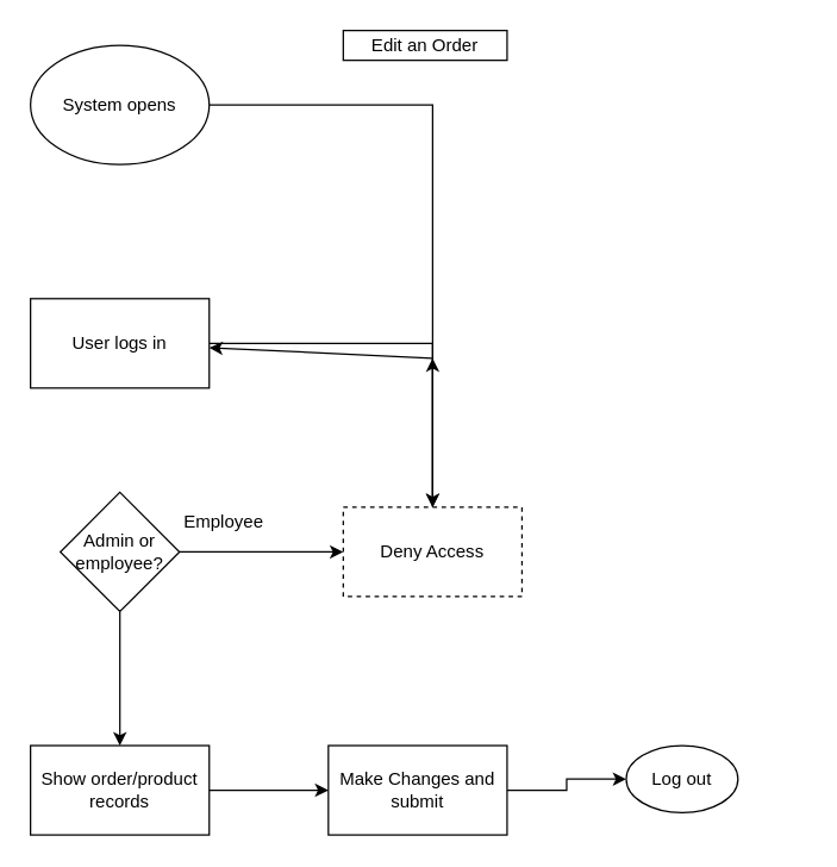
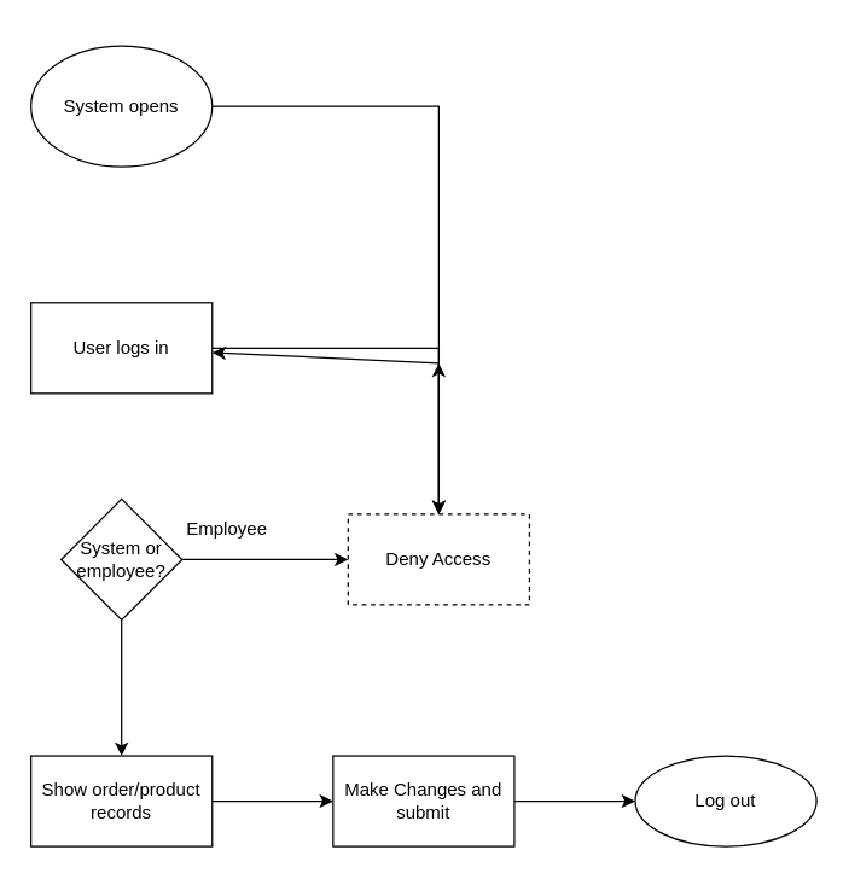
  <mxCell id="0" />
  <mxCell id="1" parent="0" />
  <mxCell id="2" value="" style="edgeStyle=orthogonalEdgeStyle;rounded=0;orthogonalLoop=1;jettySize=auto;html=1;" edge="1" parent="1" source="3" target="12"><mxGeometry relative="1" as="geometry" /></mxCell>
  <mxCell id="3" value="System opens" style="ellipse;whiteSpace=wrap;html=1;" vertex="1" parent="1"><mxGeometry x="20" y="30" width="120" height="80" as="geometry" /></mxCell>
- <mxCell id="4" value="Edit an Order" style="text;html=1;fillColor=none;align=center;verticalAlign=middle;whiteSpace=wrap;rounded=0;strokeColor=#000000;" vertex="1" parent="1"><mxGeometry x="230" y="20" width="110" height="20" as="geometry" /></mxCell>
  <mxCell id="5" value="" style="edgeStyle=orthogonalEdgeStyle;rounded=0;orthogonalLoop=1;jettySize=auto;html=1;" edge="1" parent="1" source="6" target="12"><mxGeometry relative="1" as="geometry" /></mxCell>
  <mxCell id="6" value="User logs in" style="whiteSpace=wrap;html=1;" vertex="1" parent="1"><mxGeometry x="20" y="200" width="120" height="60" as="geometry" /></mxCell>
  <mxCell id="7" value="" style="edgeStyle=orthogonalEdgeStyle;rounded=0;orthogonalLoop=1;jettySize=auto;html=1;" edge="1" parent="1" source="9" target="12"><mxGeometry relative="1" as="geometry" /></mxCell>
  <mxCell id="8" value="" style="edgeStyle=orthogonalEdgeStyle;rounded=0;orthogonalLoop=1;jettySize=auto;html=1;" edge="1" parent="1" source="9" target="15"><mxGeometry relative="1" as="geometry" /></mxCell>
- <mxCell id="9" value="Admin or employee?" style="rhombus;whiteSpace=wrap;html=1;" vertex="1" parent="1"><mxGeometry x="40" y="330" width="80" height="80" as="geometry" /></mxCell>
+ <mxCell id="9" value="System or employee?" style="rhombus;whiteSpace=wrap;html=1;" vertex="1" parent="1"><mxGeometry x="40" y="330" width="80" height="80" as="geometry" /></mxCell>
  <mxCell id="10" value="Employee" style="text;html=1;strokeColor=none;fillColor=none;align=center;verticalAlign=middle;whiteSpace=wrap;rounded=0;" vertex="1" parent="1"><mxGeometry x="130" y="340" width="40" height="20" as="geometry" /></mxCell>
  <mxCell id="11" style="edgeStyle=orthogonalEdgeStyle;rounded=0;orthogonalLoop=1;jettySize=auto;html=1;" edge="1" parent="1" source="12"><mxGeometry relative="1" as="geometry"><mxPoint x="290" y="240" as="targetPoint" /></mxGeometry></mxCell>
  <mxCell id="12" value="Deny Access" style="whiteSpace=wrap;html=1;dashed=1;" vertex="1" parent="1"><mxGeometry x="230" y="340" width="120" height="60" as="geometry" /></mxCell>
  <mxCell id="13" value="" style="endArrow=classic;html=1;" edge="1" parent="1" target="6"><mxGeometry width="50" height="50" relative="1" as="geometry"><mxPoint x="290" y="240" as="sourcePoint" /><mxPoint x="350" y="200" as="targetPoint" /></mxGeometry></mxCell>
  <mxCell id="14" value="" style="edgeStyle=orthogonalEdgeStyle;rounded=0;orthogonalLoop=1;jettySize=auto;html=1;" edge="1" parent="1" source="15" target="17"><mxGeometry relative="1" as="geometry" /></mxCell>
  <mxCell id="15" value="Show order/product records" style="whiteSpace=wrap;html=1;" vertex="1" parent="1"><mxGeometry x="20" y="500" width="120" height="60" as="geometry" /></mxCell>
  <mxCell id="16" value="" style="edgeStyle=orthogonalEdgeStyle;rounded=0;orthogonalLoop=1;jettySize=auto;html=1;" edge="1" parent="1" source="17" target="18"><mxGeometry relative="1" as="geometry" /></mxCell>
  <mxCell id="17" value="Make Changes and submit" style="whiteSpace=wrap;html=1;" vertex="1" parent="1"><mxGeometry x="220" y="500" width="120" height="60" as="geometry" /></mxCell>
- <mxCell id="18" value="Log out" style="ellipse;whiteSpace=wrap;html=1;" vertex="1" parent="1"><mxGeometry x="420" y="500" width="75" height="45" as="geometry" /></mxCell>
+ <mxCell id="18" value="Log out" style="ellipse;whiteSpace=wrap;html=1;" vertex="1" parent="1"><mxGeometry x="420" y="500" width="120" height="60" as="geometry" /></mxCell>
